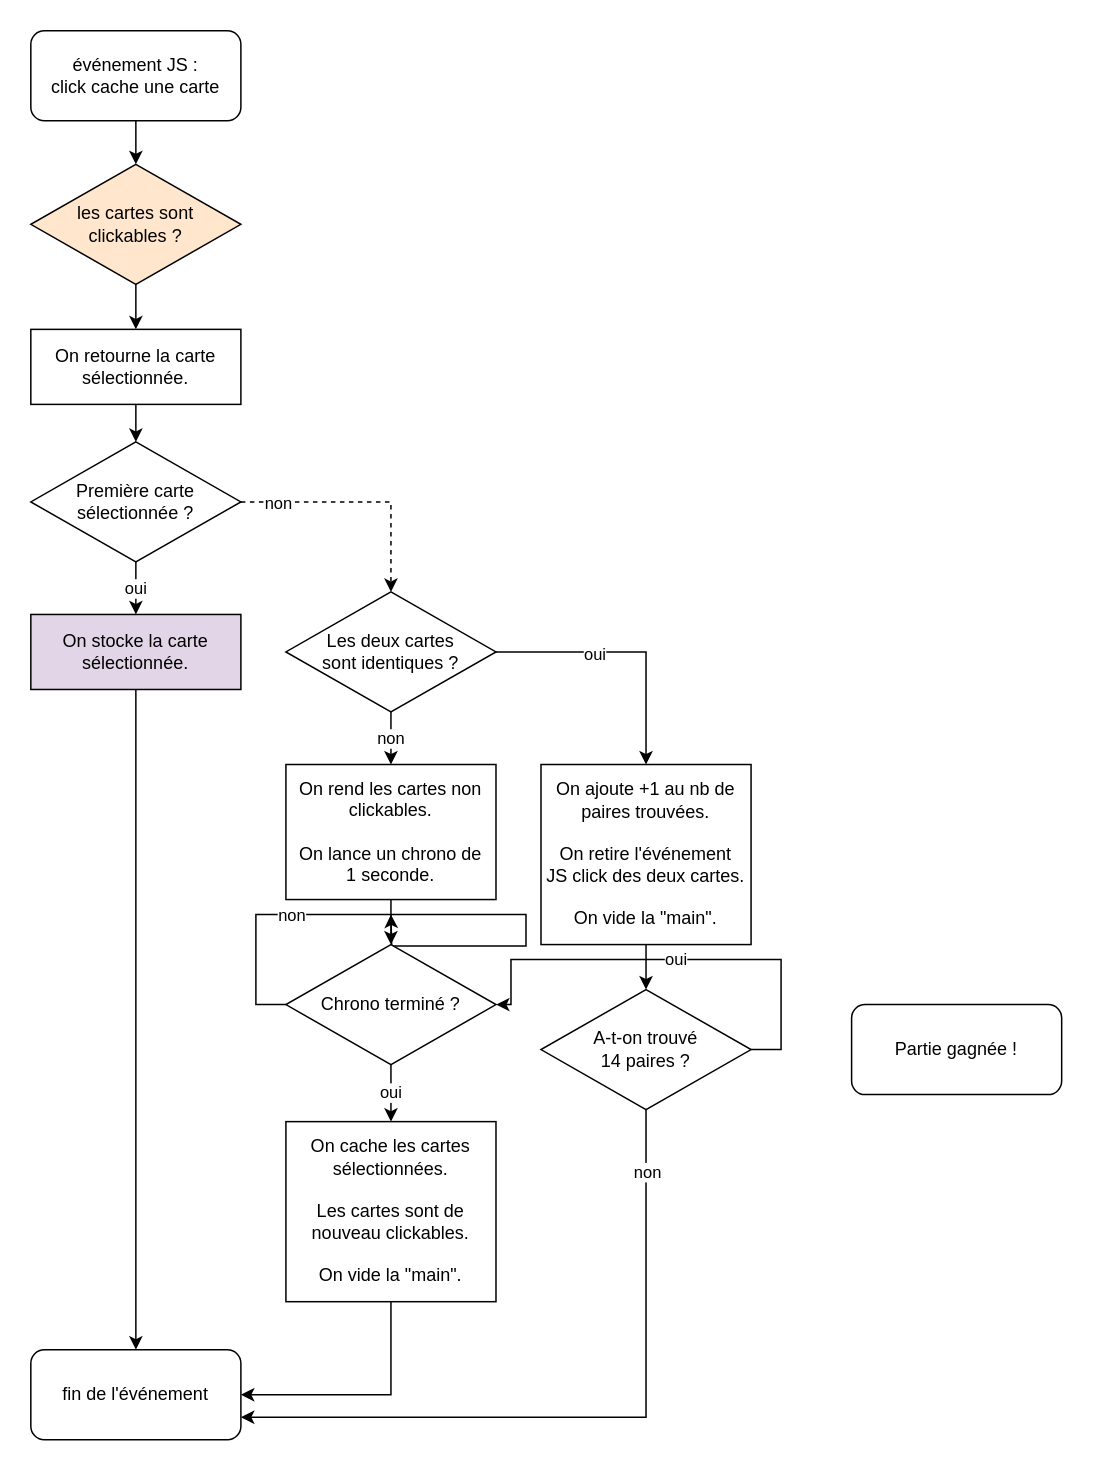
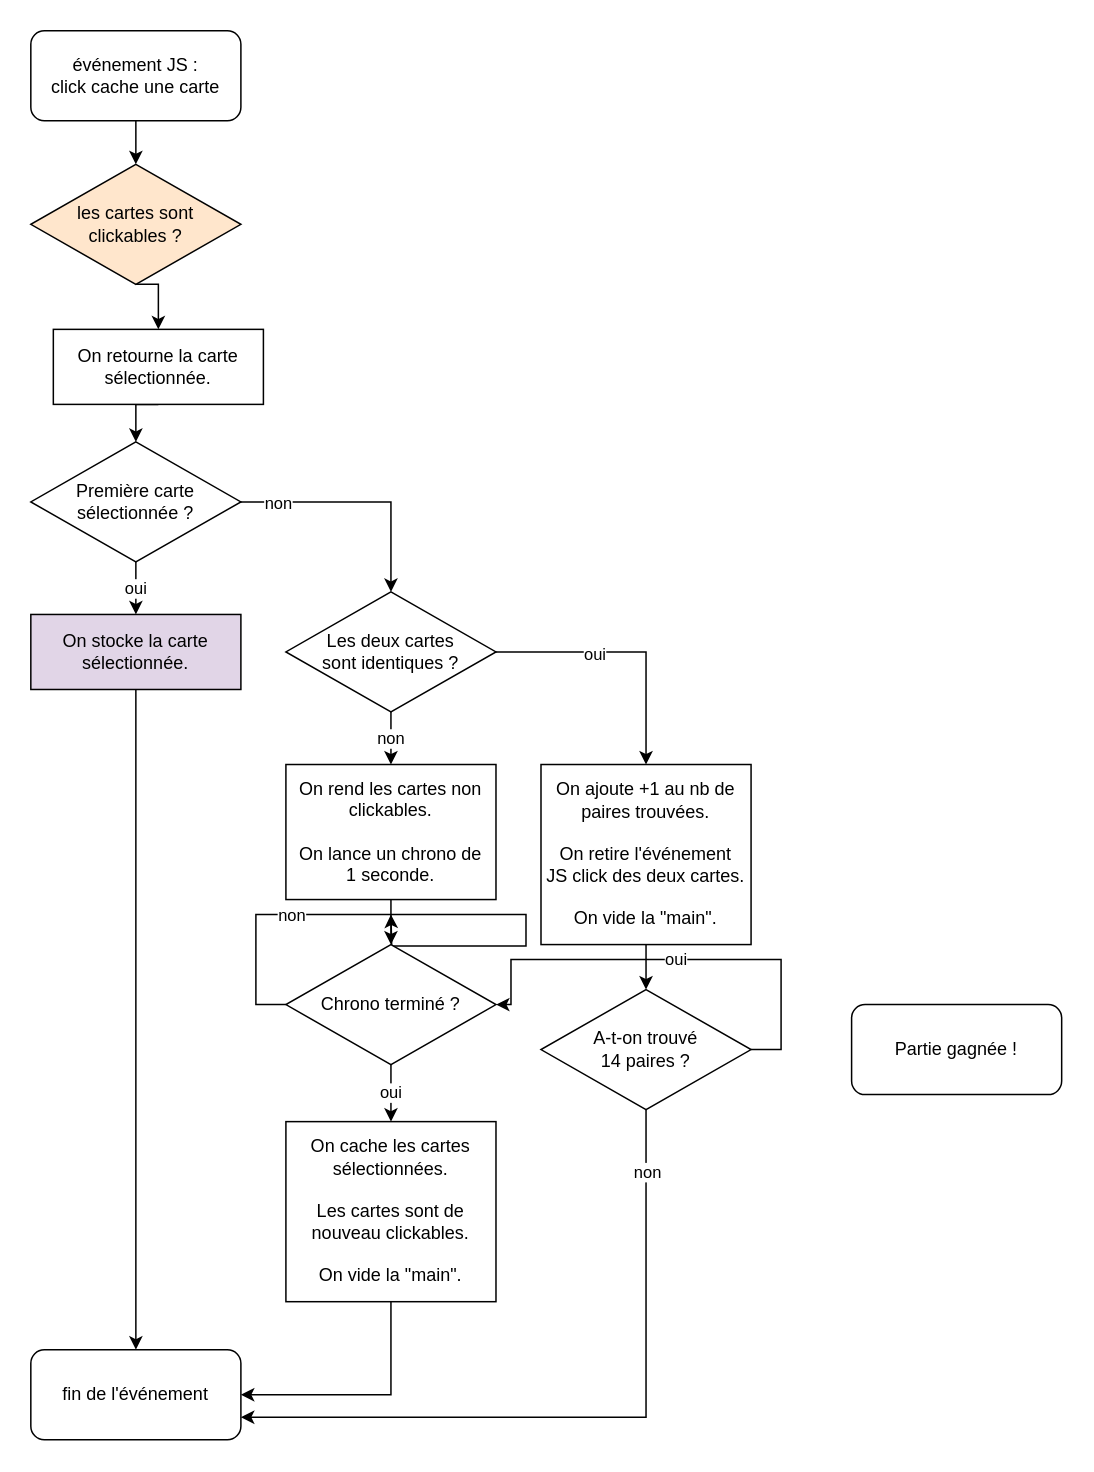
  <mxCell id="0" />
  <mxCell id="1" parent="0" />
  <mxCell id="2" style="edgeStyle=orthogonalEdgeStyle;rounded=0;orthogonalLoop=1;jettySize=auto;html=1;exitX=0.5;exitY=1;exitDx=0;exitDy=0;entryX=0.5;entryY=0;entryDx=0;entryDy=0;" edge="1" parent="1" source="3" target="5"><mxGeometry relative="1" as="geometry" /></mxCell>
  <mxCell id="3" value="événement JS : &lt;br&gt;click cache une carte" style="rounded=1;whiteSpace=wrap;html=1;" vertex="1" parent="1"><mxGeometry x="20" y="20" width="140" height="60" as="geometry" /></mxCell>
  <mxCell id="4" style="edgeStyle=orthogonalEdgeStyle;rounded=0;orthogonalLoop=1;jettySize=auto;html=1;exitX=0.5;exitY=1;exitDx=0;exitDy=0;entryX=0.5;entryY=0;entryDx=0;entryDy=0;" edge="1" parent="1" source="5" target="8"><mxGeometry relative="1" as="geometry" /></mxCell>
  <mxCell id="5" value="les cartes sont &lt;br&gt;clickables ?" style="rhombus;whiteSpace=wrap;html=1;fillColor=#ffe6cc;" vertex="1" parent="1"><mxGeometry x="20" y="109" width="140" height="80" as="geometry" /></mxCell>
  <mxCell id="6" value="fin de l'événement" style="rounded=1;whiteSpace=wrap;html=1;" vertex="1" parent="1"><mxGeometry x="20" y="899" width="140" height="60" as="geometry" /></mxCell>
  <mxCell id="7" style="edgeStyle=orthogonalEdgeStyle;rounded=0;orthogonalLoop=1;jettySize=auto;html=1;exitX=0.5;exitY=1;exitDx=0;exitDy=0;entryX=0.5;entryY=0;entryDx=0;entryDy=0;" edge="1" parent="1" source="8" target="12"><mxGeometry relative="1" as="geometry" /></mxCell>
- <mxCell id="8" value="On retourne la carte sélectionnée." style="rounded=0;whiteSpace=wrap;html=1;" vertex="1" parent="1"><mxGeometry x="20" y="219" width="140" height="50" as="geometry" /></mxCell>
+ <mxCell id="8" value="On retourne la carte sélectionnée." style="rounded=0;whiteSpace=wrap;html=1;" vertex="1" parent="1"><mxGeometry x="35" y="219" width="140" height="50" as="geometry" /></mxCell>
  <mxCell id="9" value="oui" style="edgeStyle=orthogonalEdgeStyle;rounded=0;orthogonalLoop=1;jettySize=auto;html=1;exitX=0.5;exitY=1;exitDx=0;exitDy=0;entryX=0.5;entryY=0;entryDx=0;entryDy=0;" edge="1" parent="1" source="12" target="14"><mxGeometry relative="1" as="geometry" /></mxCell>
- <mxCell id="10" style="edgeStyle=orthogonalEdgeStyle;rounded=0;orthogonalLoop=1;jettySize=auto;html=1;exitX=1;exitY=0.5;exitDx=0;exitDy=0;entryX=0.5;entryY=0;entryDx=0;entryDy=0;dashed=1;" edge="1" parent="1" source="12" target="18"><mxGeometry relative="1" as="geometry" /></mxCell>
+ <mxCell id="10" style="edgeStyle=orthogonalEdgeStyle;rounded=0;orthogonalLoop=1;jettySize=auto;html=1;exitX=1;exitY=0.5;exitDx=0;exitDy=0;entryX=0.5;entryY=0;entryDx=0;entryDy=0;" edge="1" parent="1" source="12" target="18"><mxGeometry relative="1" as="geometry" /></mxCell>
  <mxCell id="11" value="non" style="edgeLabel;html=1;align=center;verticalAlign=middle;resizable=0;points=[];" vertex="1" connectable="0" parent="10"><mxGeometry x="-0.697" y="-3" relative="1" as="geometry"><mxPoint y="-3" as="offset" /></mxGeometry></mxCell>
  <mxCell id="12" value="&lt;div&gt;Première carte &lt;br&gt;&lt;/div&gt;&lt;div&gt;sélectionnée ?&lt;br&gt;&lt;/div&gt;" style="rhombus;whiteSpace=wrap;html=1;" vertex="1" parent="1"><mxGeometry x="20" y="294" width="140" height="80" as="geometry" /></mxCell>
  <mxCell id="13" style="edgeStyle=orthogonalEdgeStyle;rounded=0;orthogonalLoop=1;jettySize=auto;html=1;exitX=0.5;exitY=1;exitDx=0;exitDy=0;entryX=0.5;entryY=0;entryDx=0;entryDy=0;" edge="1" parent="1" source="14" target="6"><mxGeometry relative="1" as="geometry" /></mxCell>
  <mxCell id="14" value="On stocke la carte&lt;br&gt;sélectionnée." style="rounded=0;whiteSpace=wrap;html=1;fillColor=#e1d5e7;" vertex="1" parent="1"><mxGeometry x="20" y="409" width="140" height="50" as="geometry" /></mxCell>
  <mxCell id="15" style="edgeStyle=orthogonalEdgeStyle;rounded=0;orthogonalLoop=1;jettySize=auto;html=1;exitX=1;exitY=0.5;exitDx=0;exitDy=0;entryX=0.5;entryY=0;entryDx=0;entryDy=0;" edge="1" parent="1" source="18" target="20"><mxGeometry relative="1" as="geometry" /></mxCell>
  <mxCell id="16" value="oui" style="edgeLabel;html=1;align=center;verticalAlign=middle;resizable=0;points=[];" vertex="1" connectable="0" parent="15"><mxGeometry x="-0.259" y="-1" relative="1" as="geometry"><mxPoint as="offset" /></mxGeometry></mxCell>
  <mxCell id="17" value="non" style="edgeStyle=orthogonalEdgeStyle;rounded=0;orthogonalLoop=1;jettySize=auto;html=1;exitX=0.5;exitY=1;exitDx=0;exitDy=0;entryX=0.5;entryY=0;entryDx=0;entryDy=0;" edge="1" parent="1" source="18" target="27"><mxGeometry relative="1" as="geometry" /></mxCell>
  <mxCell id="18" value="&lt;div&gt;Les deux cartes&lt;br&gt;&lt;/div&gt;&lt;div&gt;sont identiques ?&lt;br&gt;&lt;/div&gt;" style="rhombus;whiteSpace=wrap;html=1;" vertex="1" parent="1"><mxGeometry x="190" y="394" width="140" height="80" as="geometry" /></mxCell>
  <mxCell id="19" style="edgeStyle=orthogonalEdgeStyle;rounded=0;orthogonalLoop=1;jettySize=auto;html=1;exitX=0.5;exitY=1;exitDx=0;exitDy=0;entryX=0.5;entryY=0;entryDx=0;entryDy=0;" edge="1" parent="1" source="20" target="24"><mxGeometry relative="1" as="geometry" /></mxCell>
  <mxCell id="20" value="&lt;div&gt;On ajoute +1 au nb de paires trouvées.&lt;/div&gt;&lt;div&gt;&lt;br&gt;&lt;/div&gt;&lt;div&gt;On retire l'événement &lt;br&gt;JS click des deux cartes.&lt;/div&gt;&lt;div&gt;&lt;br&gt;&lt;/div&gt;&lt;div&gt;On vide la &quot;main&quot;.&lt;br&gt;&lt;/div&gt;" style="rounded=0;whiteSpace=wrap;html=1;" vertex="1" parent="1"><mxGeometry x="360" y="509" width="140" height="120" as="geometry" /></mxCell>
  <mxCell id="21" value="oui" style="edgeStyle=orthogonalEdgeStyle;rounded=0;orthogonalLoop=1;jettySize=auto;html=1;exitX=1;exitY=0.5;exitDx=0;exitDy=0;" edge="1" parent="1" source="24" target="31"><mxGeometry relative="1" as="geometry" /></mxCell>
  <mxCell id="22" style="edgeStyle=orthogonalEdgeStyle;rounded=0;orthogonalLoop=1;jettySize=auto;html=1;exitX=0.5;exitY=1;exitDx=0;exitDy=0;entryX=1;entryY=0.75;entryDx=0;entryDy=0;" edge="1" parent="1" source="24" target="6"><mxGeometry relative="1" as="geometry" /></mxCell>
  <mxCell id="23" value="non" style="edgeLabel;html=1;align=center;verticalAlign=middle;resizable=0;points=[];" vertex="1" connectable="0" parent="22"><mxGeometry x="-0.827" relative="1" as="geometry"><mxPoint as="offset" /></mxGeometry></mxCell>
  <mxCell id="24" value="&lt;div&gt;A-t-on trouvé&lt;/div&gt;&lt;div&gt;14 paires ?&lt;br&gt;&lt;/div&gt;" style="rhombus;whiteSpace=wrap;html=1;" vertex="1" parent="1"><mxGeometry x="360" y="659" width="140" height="80" as="geometry" /></mxCell>
  <mxCell id="25" value="Partie gagnée !" style="rounded=1;whiteSpace=wrap;html=1;" vertex="1" parent="1"><mxGeometry x="567" y="669" width="140" height="60" as="geometry" /></mxCell>
  <mxCell id="26" style="edgeStyle=orthogonalEdgeStyle;rounded=0;orthogonalLoop=1;jettySize=auto;html=1;exitX=0.5;exitY=1;exitDx=0;exitDy=0;entryX=0.5;entryY=0;entryDx=0;entryDy=0;" edge="1" parent="1" source="27" target="31"><mxGeometry relative="1" as="geometry" /></mxCell>
  <mxCell id="27" value="&lt;div&gt;On rend les cartes non&lt;/div&gt;&lt;div&gt;clickables.&lt;/div&gt;&lt;div&gt;&lt;br&gt;&lt;/div&gt;&lt;div&gt;On lance un chrono de&lt;/div&gt;&lt;div&gt;1 seconde.&lt;br&gt;&lt;/div&gt;" style="rounded=0;whiteSpace=wrap;html=1;" vertex="1" parent="1"><mxGeometry x="190" y="509" width="140" height="90" as="geometry" /></mxCell>
  <mxCell id="28" style="edgeStyle=orthogonalEdgeStyle;rounded=0;orthogonalLoop=1;jettySize=auto;html=1;exitX=0;exitY=0.5;exitDx=0;exitDy=0;" edge="1" parent="1" source="31"><mxGeometry relative="1" as="geometry"><mxPoint x="260" y="609" as="targetPoint" /></mxGeometry></mxCell>
  <mxCell id="29" value="non" style="edgeLabel;html=1;align=center;verticalAlign=middle;resizable=0;points=[];" vertex="1" connectable="0" parent="28"><mxGeometry x="-0.472" relative="1" as="geometry"><mxPoint as="offset" /></mxGeometry></mxCell>
  <mxCell id="30" value="oui" style="edgeStyle=orthogonalEdgeStyle;rounded=0;orthogonalLoop=1;jettySize=auto;html=1;exitX=0.5;exitY=1;exitDx=0;exitDy=0;entryX=0.5;entryY=0;entryDx=0;entryDy=0;" edge="1" parent="1" source="31" target="33"><mxGeometry relative="1" as="geometry" /></mxCell>
  <mxCell id="31" value="Chrono terminé ?" style="rhombus;whiteSpace=wrap;html=1;" vertex="1" parent="1"><mxGeometry x="190" y="629" width="140" height="80" as="geometry" /></mxCell>
  <mxCell id="32" style="edgeStyle=orthogonalEdgeStyle;rounded=0;orthogonalLoop=1;jettySize=auto;html=1;exitX=0.5;exitY=1;exitDx=0;exitDy=0;entryX=1;entryY=0.5;entryDx=0;entryDy=0;" edge="1" parent="1" source="33" target="6"><mxGeometry relative="1" as="geometry" /></mxCell>
  <mxCell id="33" value="&lt;div&gt;On cache les cartes sélectionnées.&lt;/div&gt;&lt;div&gt;&lt;br&gt;&lt;/div&gt;&lt;div&gt;Les cartes sont de nouveau clickables.&lt;/div&gt;&lt;div&gt;&lt;br&gt;&lt;/div&gt;&lt;div&gt;On vide la &quot;main&quot;.&lt;br&gt;&lt;/div&gt;" style="rounded=0;whiteSpace=wrap;html=1;" vertex="1" parent="1"><mxGeometry x="190" y="747" width="140" height="120" as="geometry" /></mxCell>
